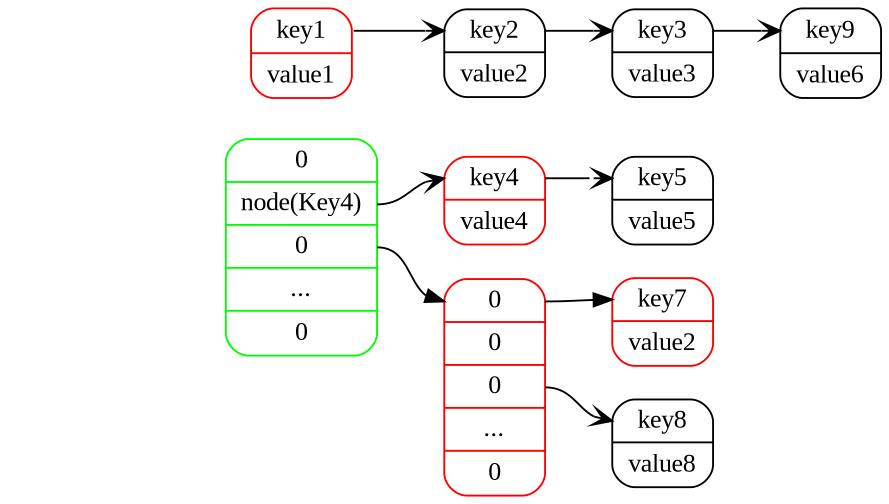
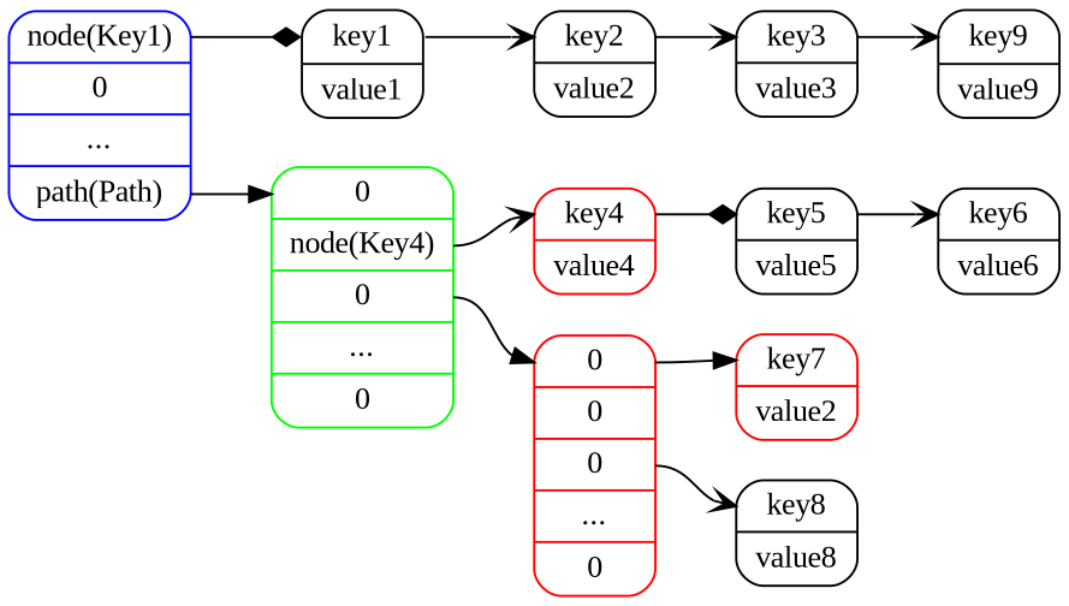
  digraph {
    fontname="Liberation Serif"
    rankdir=LR
    node [fontname="Liberation Serif" shape=Mrecord]
    edge [arrowhead=vee fontname="Liberation Serif" headport=f0 tailport=f0]
-   n2 [label="<f0> key1|<f1> value1" color=red]
+   n1 [color=blue label="<f0> node(Key1)|<f1> 0|<f2> ...|<f3> path(Path)"]
+   n2 [label="<f0> key1|<f1> value1"]
    n3 [color=green label="<f0> 0|<f1> node(Key4)|<f2> 0|<f3> ...|<f4> 0"]
    n4 [label="<f0> key2|<f1> value2"]
    n5 [color=red label="<f0> 0|<f1> 0|<f2> 0|<f3> ...|<f4> 0"]
    n6 [color=red label="<f0> key4|<f1> value4"]
    n7 [label="<f0> key3|<f1> value3"]
-   n8 [label="<f0> key9|<f1> value6"]
+   n8 [label="<f0> key9|<f1> value9"]
    n9 [color=red label="<f0> key7|<f1> value2"]
    n10 [color=black label="<f0> key8|<f1> value8"]
    n11 [label="<f0> key5|<f1> value5"]
+   n12 [label="<f0> key6|<f1> value6"]
+   n1 -> n2 [arrowhead=diamond]
+   n1 -> n3 [arrowhead=normal tailport=f3]
    n2 -> n4
    n3 -> n5 [arrowhead=normal tailport=f2]
    n3 -> n6 [tailport=f1]
    n4 -> n7
    n5 -> n9 [arrowhead=normal]
    n5 -> n10 [tailport=f2]
-   n6 -> n11
+   n6 -> n11 [arrowhead=diamond]
    n7 -> n8
+   n11 -> n12
  }
